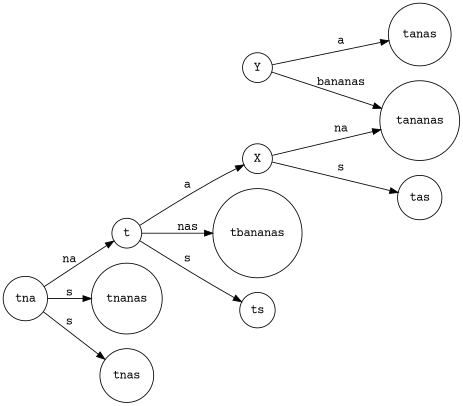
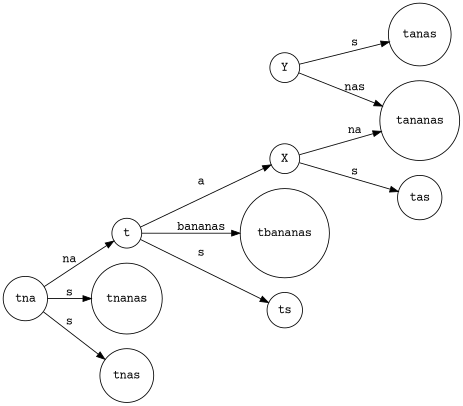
  digraph {
    fontname="Courier Prime"
    rankdir=LR
    node [fontname="Courier Prime" shape=circle]
    edge [fontname="Courier Prime"]
    n1 [label=X]
    tas
    tananas
    t
    tbananas
    ts
    tna
    tnanas
    tnas
    n10 [label=Y]
    tanas
    n1 -> tas [label=s]
    n1 -> tananas [label=na]
    t -> n1 [label=a]
-   t -> tbananas [label=nas]
+   t -> tbananas [label=bananas]
    t -> ts [label=s]
    tna -> t [label=na]
    tna -> tnanas [label=s]
    tna -> tnas [label=s]
-   n10 -> tananas [label=bananas]
-   n10 -> tanas [label=a]
+   n10 -> tananas [label=nas]
+   n10 -> tanas [label=s]
  }
